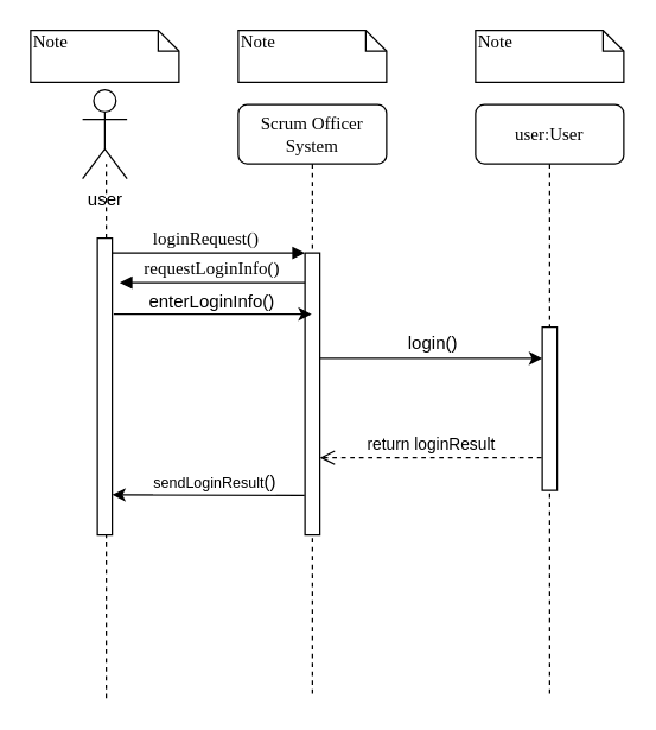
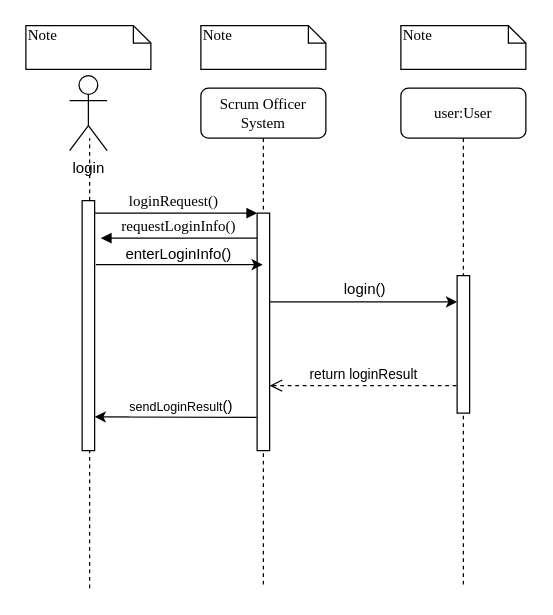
  <mxCell id="0" />
  <mxCell id="1" parent="0" />
  <mxCell id="2" value="Scrum Officer System&lt;br&gt;" style="shape=umlLifeline;perimeter=lifelinePerimeter;whiteSpace=wrap;html=1;container=1;collapsible=0;recursiveResize=0;outlineConnect=0;rounded=1;shadow=0;comic=0;labelBackgroundColor=none;strokeColor=#000000;strokeWidth=1;fillColor=#FFFFFF;fontFamily=Verdana;fontSize=12;fontColor=#000000;align=center;" parent="1" vertex="1"><mxGeometry x="160" y="70" width="100" height="400" as="geometry" /></mxCell>
  <mxCell id="3" value="" style="html=1;points=[];perimeter=orthogonalPerimeter;rounded=0;shadow=0;comic=0;labelBackgroundColor=none;strokeColor=#000000;strokeWidth=1;fillColor=#FFFFFF;fontFamily=Verdana;fontSize=12;fontColor=#000000;align=center;" parent="2" vertex="1"><mxGeometry x="45" y="100" width="10" height="190" as="geometry" /></mxCell>
  <mxCell id="4" value="user:User" style="shape=umlLifeline;perimeter=lifelinePerimeter;whiteSpace=wrap;html=1;container=1;collapsible=0;recursiveResize=0;outlineConnect=0;rounded=1;shadow=0;comic=0;labelBackgroundColor=none;strokeColor=#000000;strokeWidth=1;fillColor=#FFFFFF;fontFamily=Verdana;fontSize=12;fontColor=#000000;align=center;" parent="1" vertex="1"><mxGeometry x="320" y="70" width="100" height="400" as="geometry" /></mxCell>
  <mxCell id="5" value="" style="html=1;points=[];perimeter=orthogonalPerimeter;rounded=0;shadow=0;comic=0;labelBackgroundColor=none;strokeColor=#000000;strokeWidth=1;fillColor=#FFFFFF;fontFamily=Verdana;fontSize=12;fontColor=#000000;align=center;" parent="4" vertex="1"><mxGeometry x="45" y="150" width="10" height="110" as="geometry" /></mxCell>
  <mxCell id="6" value="loginRequest()&lt;br&gt;" style="html=1;verticalAlign=bottom;endArrow=block;entryX=0;entryY=0;labelBackgroundColor=none;fontFamily=Verdana;fontSize=12;edgeStyle=elbowEdgeStyle;elbow=vertical;" parent="1" target="3" edge="1"><mxGeometry relative="1" as="geometry"><mxPoint x="70" y="170" as="sourcePoint" /></mxGeometry></mxCell>
  <mxCell id="7" value="requestLoginInfo()&lt;br&gt;" style="html=1;verticalAlign=bottom;endArrow=block;labelBackgroundColor=none;fontFamily=Verdana;fontSize=12;edgeStyle=elbowEdgeStyle;elbow=vertical;" parent="1" source="3" edge="1"><mxGeometry relative="1" as="geometry"><mxPoint x="290" y="190" as="sourcePoint" /><mxPoint x="80" y="190" as="targetPoint" /></mxGeometry></mxCell>
  <mxCell id="8" value="Note" style="shape=note;whiteSpace=wrap;html=1;size=14;verticalAlign=top;align=left;spacingTop=-6;rounded=0;shadow=0;comic=0;labelBackgroundColor=none;strokeColor=#000000;strokeWidth=1;fillColor=#FFFFFF;fontFamily=Verdana;fontSize=12;fontColor=#000000;" parent="1" vertex="1"><mxGeometry x="20" y="20" width="100" height="35" as="geometry" /></mxCell>
  <mxCell id="9" value="Note" style="shape=note;whiteSpace=wrap;html=1;size=14;verticalAlign=top;align=left;spacingTop=-6;rounded=0;shadow=0;comic=0;labelBackgroundColor=none;strokeColor=#000000;strokeWidth=1;fillColor=#FFFFFF;fontFamily=Verdana;fontSize=12;fontColor=#000000;" parent="1" vertex="1"><mxGeometry x="160" y="20" width="100" height="35" as="geometry" /></mxCell>
  <mxCell id="10" value="Note" style="shape=note;whiteSpace=wrap;html=1;size=14;verticalAlign=top;align=left;spacingTop=-6;rounded=0;shadow=0;comic=0;labelBackgroundColor=none;strokeColor=#000000;strokeWidth=1;fillColor=#FFFFFF;fontFamily=Verdana;fontSize=12;fontColor=#000000;" parent="1" vertex="1"><mxGeometry x="320" y="20" width="100" height="35" as="geometry" /></mxCell>
  <mxCell id="11" value="" style="endArrow=none;dashed=1;html=1;" edge="1" parent="1" source="18"><mxGeometry width="50" height="50" relative="1" as="geometry"><mxPoint x="71" y="650" as="sourcePoint" /><mxPoint x="71" y="110" as="targetPoint" /></mxGeometry></mxCell>
- <mxCell id="12" value="user&lt;br&gt;" style="shape=umlActor;html=1;verticalLabelPosition=bottom;verticalAlign=top;align=center;" vertex="1" parent="1"><mxGeometry x="55" y="60" width="30" height="60" as="geometry" /></mxCell>
+ <mxCell id="12" value="login&lt;br&gt;" style="shape=umlActor;html=1;verticalLabelPosition=bottom;verticalAlign=top;align=center;" vertex="1" parent="1"><mxGeometry x="55" y="60" width="30" height="60" as="geometry" /></mxCell>
  <mxCell id="13" value="" style="endArrow=classic;html=1;" edge="1" parent="1"><mxGeometry width="50" height="50" relative="1" as="geometry"><mxPoint x="215" y="241" as="sourcePoint" /><mxPoint x="365" y="241" as="targetPoint" /></mxGeometry></mxCell>
  <mxCell id="14" value="login()&lt;br&gt;" style="text;html=1;resizable=0;points=[];align=center;verticalAlign=middle;labelBackgroundColor=#ffffff;" vertex="1" connectable="0" parent="13"><mxGeometry x="-0.427" y="7" relative="1" as="geometry"><mxPoint x="32" y="-4" as="offset" /></mxGeometry></mxCell>
  <mxCell id="15" value="return loginResult&lt;br&gt;" style="html=1;verticalAlign=bottom;endArrow=open;dashed=1;endSize=8;" edge="1" parent="1"><mxGeometry relative="1" as="geometry"><mxPoint x="364.5" y="308" as="sourcePoint" /><mxPoint x="215" y="308" as="targetPoint" /></mxGeometry></mxCell>
  <mxCell id="16" value="" style="endArrow=classic;html=1;exitX=0.5;exitY=0.859;exitDx=0;exitDy=0;exitPerimeter=0;" edge="1" parent="1"><mxGeometry width="50" height="50" relative="1" as="geometry"><mxPoint x="204.667" y="333.333" as="sourcePoint" /><mxPoint x="75" y="333" as="targetPoint" /><Array as="points" /></mxGeometry></mxCell>
  <mxCell id="17" value="&lt;font style=&quot;font-size: 10px&quot;&gt;sendLoginResult&lt;/font&gt;()" style="text;html=1;resizable=0;points=[];align=center;verticalAlign=middle;labelBackgroundColor=#ffffff;" vertex="1" connectable="0" parent="16"><mxGeometry x="-0.151" y="1" relative="1" as="geometry"><mxPoint x="-6" y="-10" as="offset" /></mxGeometry></mxCell>
  <mxCell id="18" value="" style="html=1;points=[];perimeter=orthogonalPerimeter;" vertex="1" parent="1"><mxGeometry x="65" y="160" width="10" height="200" as="geometry" /></mxCell>
  <mxCell id="19" value="" style="endArrow=none;dashed=1;html=1;" edge="1" parent="1" target="18"><mxGeometry width="50" height="50" relative="1" as="geometry"><mxPoint x="71" y="470" as="sourcePoint" /><mxPoint x="71" y="110" as="targetPoint" /></mxGeometry></mxCell>
  <mxCell id="20" value="" style="endArrow=classic;html=1;exitX=1.1;exitY=0.256;exitDx=0;exitDy=0;exitPerimeter=0;" edge="1" parent="1" source="18" target="2"><mxGeometry width="50" height="50" relative="1" as="geometry"><mxPoint x="115" y="247.333" as="sourcePoint" /><mxPoint x="165" y="197.333" as="targetPoint" /></mxGeometry></mxCell>
  <mxCell id="21" value="enterLoginInfo()" style="text;html=1;resizable=0;points=[];align=center;verticalAlign=middle;labelBackgroundColor=#ffffff;" vertex="1" connectable="0" parent="20"><mxGeometry x="0.176" y="4" relative="1" as="geometry"><mxPoint x="-13" y="-5" as="offset" /></mxGeometry></mxCell>
